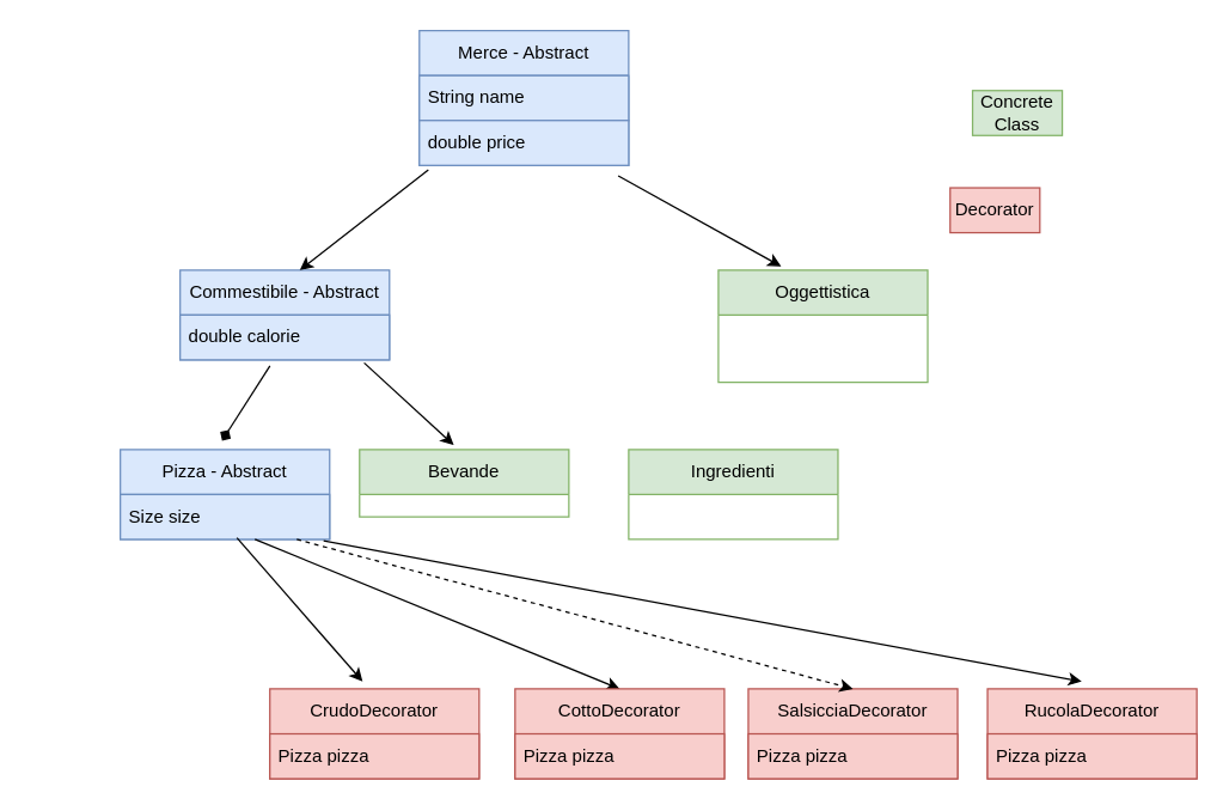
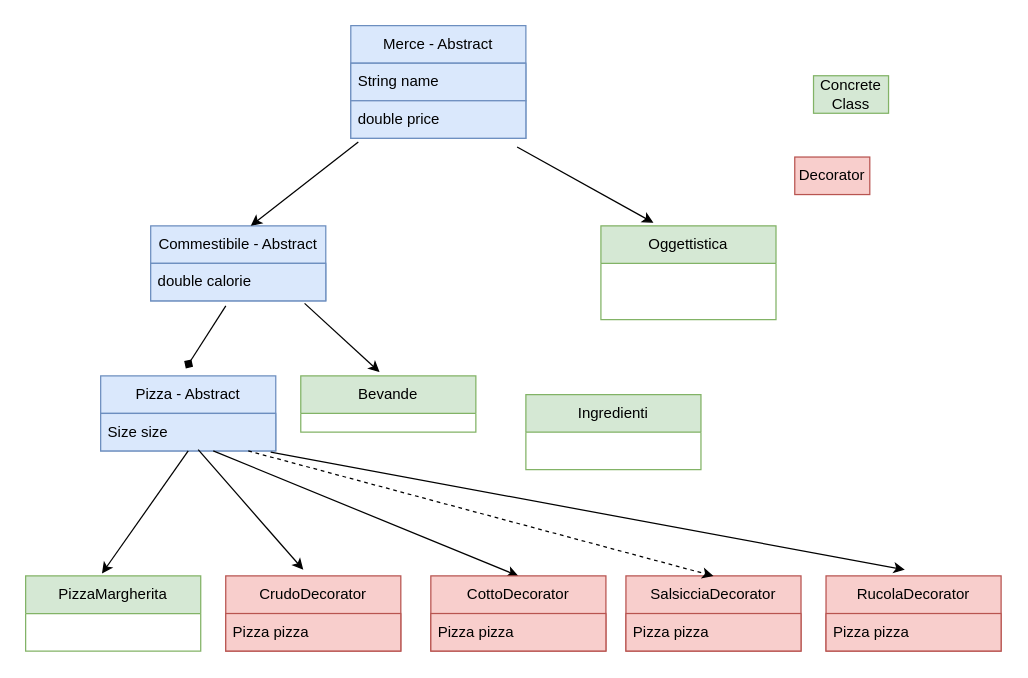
  <mxCell id="0" />
  <mxCell id="1" parent="0" />
  <mxCell id="2" value="Merce - Abstract" style="swimlane;fontStyle=0;childLayout=stackLayout;horizontal=1;startSize=30;horizontalStack=0;resizeParent=1;resizeParentMax=0;resizeLast=0;collapsible=1;marginBottom=0;whiteSpace=wrap;html=1;fillColor=#dae8fc;strokeColor=#6c8ebf;" vertex="1" parent="1"><mxGeometry x="280" y="20" width="140" height="90" as="geometry" /></mxCell>
  <mxCell id="3" value="String name" style="text;strokeColor=#6c8ebf;fillColor=#dae8fc;align=left;verticalAlign=middle;spacingLeft=4;spacingRight=4;overflow=hidden;points=[[0,0.5],[1,0.5]];portConstraint=eastwest;rotatable=0;whiteSpace=wrap;html=1;" vertex="1" parent="2"><mxGeometry y="30" width="140" height="30" as="geometry" /></mxCell>
  <mxCell id="4" value="double price" style="text;strokeColor=#6c8ebf;fillColor=#dae8fc;align=left;verticalAlign=middle;spacingLeft=4;spacingRight=4;overflow=hidden;points=[[0,0.5],[1,0.5]];portConstraint=eastwest;rotatable=0;whiteSpace=wrap;html=1;" vertex="1" parent="2"><mxGeometry y="60" width="140" height="30" as="geometry" /></mxCell>
  <mxCell id="5" value="Commestibile - Abstract" style="swimlane;fontStyle=0;childLayout=stackLayout;horizontal=1;startSize=30;horizontalStack=0;resizeParent=1;resizeParentMax=0;resizeLast=0;collapsible=1;marginBottom=0;whiteSpace=wrap;html=1;fillColor=#dae8fc;strokeColor=#6c8ebf;" vertex="1" parent="1"><mxGeometry x="120" y="180" width="140" height="60" as="geometry" /></mxCell>
  <mxCell id="6" value="double calorie" style="text;strokeColor=#6c8ebf;fillColor=#dae8fc;align=left;verticalAlign=middle;spacingLeft=4;spacingRight=4;overflow=hidden;points=[[0,0.5],[1,0.5]];portConstraint=eastwest;rotatable=0;whiteSpace=wrap;html=1;" vertex="1" parent="5"><mxGeometry y="30" width="140" height="30" as="geometry" /></mxCell>
  <mxCell id="7" value="Oggettistica" style="swimlane;fontStyle=0;childLayout=stackLayout;horizontal=1;startSize=30;horizontalStack=0;resizeParent=1;resizeParentMax=0;resizeLast=0;collapsible=1;marginBottom=0;whiteSpace=wrap;html=1;fillColor=#d5e8d4;strokeColor=#82b366;" vertex="1" parent="1"><mxGeometry x="480" y="180" width="140" height="75" as="geometry" /></mxCell>
  <mxCell id="8" value="" style="endArrow=classic;html=1;rounded=0;exitX=0.043;exitY=1.1;exitDx=0;exitDy=0;exitPerimeter=0;" edge="1" parent="1" source="4"><mxGeometry width="50" height="50" relative="1" as="geometry"><mxPoint x="390" y="410" as="sourcePoint" /><mxPoint x="200" y="180" as="targetPoint" /></mxGeometry></mxCell>
  <mxCell id="9" value="" style="endArrow=classic;html=1;rounded=0;exitX=0.95;exitY=1.233;exitDx=0;exitDy=0;exitPerimeter=0;entryX=0.3;entryY=-0.033;entryDx=0;entryDy=0;entryPerimeter=0;" edge="1" parent="1" source="4" target="7"><mxGeometry width="50" height="50" relative="1" as="geometry"><mxPoint x="390" y="410" as="sourcePoint" /><mxPoint x="440" y="360" as="targetPoint" /></mxGeometry></mxCell>
  <mxCell id="10" value="Pizza - Abstract" style="swimlane;fontStyle=0;childLayout=stackLayout;horizontal=1;startSize=30;horizontalStack=0;resizeParent=1;resizeParentMax=0;resizeLast=0;collapsible=1;marginBottom=0;whiteSpace=wrap;html=1;fillColor=#dae8fc;strokeColor=#6c8ebf;" vertex="1" parent="1"><mxGeometry x="80" y="300" width="140" height="60" as="geometry" /></mxCell>
  <mxCell id="11" value="Size size" style="text;strokeColor=#6c8ebf;fillColor=#dae8fc;align=left;verticalAlign=middle;spacingLeft=4;spacingRight=4;overflow=hidden;points=[[0,0.5],[1,0.5]];portConstraint=eastwest;rotatable=0;whiteSpace=wrap;html=1;" vertex="1" parent="10"><mxGeometry y="30" width="140" height="30" as="geometry" /></mxCell>
  <mxCell id="12" value="Bevande" style="swimlane;fontStyle=0;childLayout=stackLayout;horizontal=1;startSize=30;horizontalStack=0;resizeParent=1;resizeParentMax=0;resizeLast=0;collapsible=1;marginBottom=0;whiteSpace=wrap;html=1;fillColor=#d5e8d4;strokeColor=#82b366;" vertex="1" parent="1"><mxGeometry x="240" y="300" width="140" height="45" as="geometry" /></mxCell>
  <mxCell id="13" value="" style="endArrow=diamond;html=1;rounded=0;exitX=0.429;exitY=1.133;exitDx=0;exitDy=0;exitPerimeter=0;entryX=0.486;entryY=-0.1;entryDx=0;entryDy=0;entryPerimeter=0;" edge="1" parent="1" source="6" target="10"><mxGeometry width="50" height="50" relative="1" as="geometry"><mxPoint x="390" y="410" as="sourcePoint" /><mxPoint x="440" y="360" as="targetPoint" /></mxGeometry></mxCell>
  <mxCell id="14" value="" style="endArrow=classic;html=1;rounded=0;exitX=0.879;exitY=1.067;exitDx=0;exitDy=0;exitPerimeter=0;entryX=0.45;entryY=-0.067;entryDx=0;entryDy=0;entryPerimeter=0;" edge="1" parent="1" source="6" target="12"><mxGeometry width="50" height="50" relative="1" as="geometry"><mxPoint x="390" y="410" as="sourcePoint" /><mxPoint x="440" y="360" as="targetPoint" /></mxGeometry></mxCell>
- <mxCell id="15" value="Ingredienti" style="swimlane;fontStyle=0;childLayout=stackLayout;horizontal=1;startSize=30;horizontalStack=0;resizeParent=1;resizeParentMax=0;resizeLast=0;collapsible=1;marginBottom=0;whiteSpace=wrap;html=1;fillColor=#d5e8d4;strokeColor=#82b366;" vertex="1" parent="1"><mxGeometry x="420" y="300" width="140" height="60" as="geometry" /></mxCell>
+ <mxCell id="15" value="Ingredienti" style="swimlane;fontStyle=0;childLayout=stackLayout;horizontal=1;startSize=30;horizontalStack=0;resizeParent=1;resizeParentMax=0;resizeLast=0;collapsible=1;marginBottom=0;whiteSpace=wrap;html=1;fillColor=#d5e8d4;strokeColor=#82b366;" vertex="1" parent="1"><mxGeometry x="420" y="315" width="140" height="60" as="geometry" /></mxCell>
  <mxCell id="16" value="Concrete Class" style="text;html=1;strokeColor=#82b366;fillColor=#d5e8d4;align=center;verticalAlign=middle;whiteSpace=wrap;rounded=0;" vertex="1" parent="1"><mxGeometry x="650" y="60" width="60" height="30" as="geometry" /></mxCell>
+ <mxCell id="17" value="PizzaMargherita" style="swimlane;fontStyle=0;childLayout=stackLayout;horizontal=1;startSize=30;horizontalStack=0;resizeParent=1;resizeParentMax=0;resizeLast=0;collapsible=1;marginBottom=0;whiteSpace=wrap;html=1;fillColor=#d5e8d4;strokeColor=#82b366;" vertex="1" parent="1"><mxGeometry x="20" y="460" width="140" height="60" as="geometry" /></mxCell>
+ <mxCell id="18" value="" style="endArrow=classic;html=1;rounded=0;entryX=0.436;entryY=-0.033;entryDx=0;entryDy=0;entryPerimeter=0;exitX=0.5;exitY=1;exitDx=0;exitDy=0;" edge="1" parent="1" source="10" target="17"><mxGeometry width="50" height="50" relative="1" as="geometry"><mxPoint x="140" y="360" as="sourcePoint" /><mxPoint x="440" y="460" as="targetPoint" /></mxGeometry></mxCell>
  <mxCell id="19" value="Decorator" style="text;html=1;strokeColor=#b85450;fillColor=#f8cecc;align=center;verticalAlign=middle;whiteSpace=wrap;rounded=0;" vertex="1" parent="1"><mxGeometry x="635" y="125" width="60" height="30" as="geometry" /></mxCell>
  <mxCell id="20" value="CrudoDecorator" style="swimlane;fontStyle=0;childLayout=stackLayout;horizontal=1;startSize=30;horizontalStack=0;resizeParent=1;resizeParentMax=0;resizeLast=0;collapsible=1;marginBottom=0;whiteSpace=wrap;html=1;fillColor=#f8cecc;strokeColor=#b85450;" vertex="1" parent="1"><mxGeometry x="180" y="460" width="140" height="60" as="geometry" /></mxCell>
  <mxCell id="21" value="Pizza pizza" style="text;strokeColor=#b85450;fillColor=#f8cecc;align=left;verticalAlign=middle;spacingLeft=4;spacingRight=4;overflow=hidden;points=[[0,0.5],[1,0.5]];portConstraint=eastwest;rotatable=0;whiteSpace=wrap;html=1;" vertex="1" parent="20"><mxGeometry y="30" width="140" height="30" as="geometry" /></mxCell>
  <mxCell id="22" value="" style="endArrow=classic;html=1;rounded=0;entryX=0.443;entryY=-0.083;entryDx=0;entryDy=0;entryPerimeter=0;exitX=0.557;exitY=0.967;exitDx=0;exitDy=0;exitPerimeter=0;" edge="1" parent="1" source="11" target="20"><mxGeometry width="50" height="50" relative="1" as="geometry"><mxPoint x="170" y="370" as="sourcePoint" /><mxPoint x="440" y="260" as="targetPoint" /></mxGeometry></mxCell>
  <mxCell id="23" value="" style="endArrow=classic;html=1;rounded=0;entryX=0.5;entryY=0;entryDx=0;entryDy=0;exitX=0.643;exitY=1;exitDx=0;exitDy=0;exitPerimeter=0;" edge="1" parent="1" source="11" target="28"><mxGeometry width="50" height="50" relative="1" as="geometry"><mxPoint x="180" y="360" as="sourcePoint" /><mxPoint x="431.04" y="457" as="targetPoint" /></mxGeometry></mxCell>
  <mxCell id="24" value="RucolaDecorator" style="swimlane;fontStyle=0;childLayout=stackLayout;horizontal=1;startSize=30;horizontalStack=0;resizeParent=1;resizeParentMax=0;resizeLast=0;collapsible=1;marginBottom=0;whiteSpace=wrap;html=1;fillColor=#f8cecc;strokeColor=#b85450;" vertex="1" parent="1"><mxGeometry x="660" y="460" width="140" height="60" as="geometry" /></mxCell>
  <mxCell id="25" value="Pizza pizza" style="text;strokeColor=#b85450;fillColor=#f8cecc;align=left;verticalAlign=middle;spacingLeft=4;spacingRight=4;overflow=hidden;points=[[0,0.5],[1,0.5]];portConstraint=eastwest;rotatable=0;whiteSpace=wrap;html=1;" vertex="1" parent="24"><mxGeometry y="30" width="140" height="30" as="geometry" /></mxCell>
  <mxCell id="26" value="SalsicciaDecorator" style="swimlane;fontStyle=0;childLayout=stackLayout;horizontal=1;startSize=30;horizontalStack=0;resizeParent=1;resizeParentMax=0;resizeLast=0;collapsible=1;marginBottom=0;whiteSpace=wrap;html=1;fillColor=#f8cecc;strokeColor=#b85450;" vertex="1" parent="1"><mxGeometry x="500" y="460" width="140" height="60" as="geometry" /></mxCell>
  <mxCell id="27" value="Pizza pizza" style="text;strokeColor=#b85450;fillColor=#f8cecc;align=left;verticalAlign=middle;spacingLeft=4;spacingRight=4;overflow=hidden;points=[[0,0.5],[1,0.5]];portConstraint=eastwest;rotatable=0;whiteSpace=wrap;html=1;" vertex="1" parent="26"><mxGeometry y="30" width="140" height="30" as="geometry" /></mxCell>
  <mxCell id="28" value="CottoDecorator" style="swimlane;fontStyle=0;childLayout=stackLayout;horizontal=1;startSize=30;horizontalStack=0;resizeParent=1;resizeParentMax=0;resizeLast=0;collapsible=1;marginBottom=0;whiteSpace=wrap;html=1;fillColor=#f8cecc;strokeColor=#b85450;" vertex="1" parent="1"><mxGeometry x="344" y="460" width="140" height="60" as="geometry" /></mxCell>
  <mxCell id="29" value="Pizza pizza" style="text;strokeColor=#b85450;fillColor=#f8cecc;align=left;verticalAlign=middle;spacingLeft=4;spacingRight=4;overflow=hidden;points=[[0,0.5],[1,0.5]];portConstraint=eastwest;rotatable=0;whiteSpace=wrap;html=1;" vertex="1" parent="28"><mxGeometry y="30" width="140" height="30" as="geometry" /></mxCell>
  <mxCell id="30" value="" style="endArrow=classic;html=1;rounded=0;exitX=0.843;exitY=1;exitDx=0;exitDy=0;exitPerimeter=0;entryX=0.5;entryY=0;entryDx=0;entryDy=0;dashed=1;" edge="1" parent="1" source="11" target="26"><mxGeometry width="50" height="50" relative="1" as="geometry"><mxPoint x="390" y="410" as="sourcePoint" /><mxPoint x="440" y="360" as="targetPoint" /></mxGeometry></mxCell>
  <mxCell id="31" value="" style="endArrow=classic;html=1;rounded=0;entryX=0.45;entryY=-0.083;entryDx=0;entryDy=0;entryPerimeter=0;exitX=0.971;exitY=1.033;exitDx=0;exitDy=0;exitPerimeter=0;" edge="1" parent="1" source="11" target="24"><mxGeometry width="50" height="50" relative="1" as="geometry"><mxPoint x="200" y="360" as="sourcePoint" /><mxPoint x="440" y="360" as="targetPoint" /></mxGeometry></mxCell>
